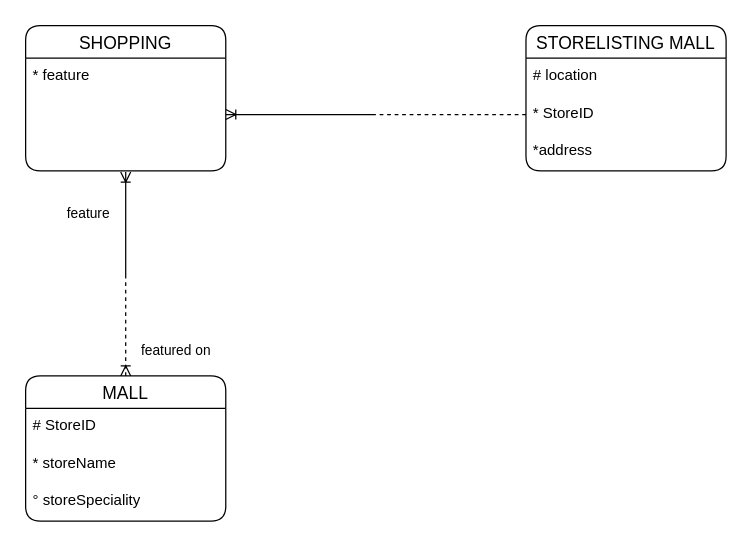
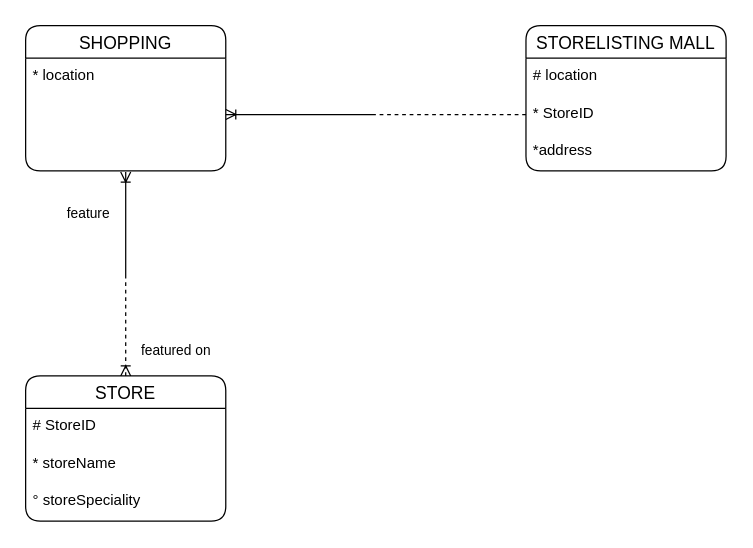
  <mxCell id="0" />
  <mxCell id="1" parent="0" />
  <mxCell id="2" value="SHOPPING" style="swimlane;fontStyle=0;childLayout=stackLayout;horizontal=1;startSize=26;horizontalStack=0;resizeParent=1;resizeParentMax=0;resizeLast=0;collapsible=1;marginBottom=0;align=center;fontSize=14;rounded=1;" vertex="1" parent="1"><mxGeometry x="20" y="20" width="160" height="116" as="geometry" /></mxCell>
- <mxCell id="3" value="* feature&#10;" style="text;strokeColor=none;fillColor=none;spacingLeft=4;spacingRight=4;overflow=hidden;rotatable=0;points=[[0,0.5],[1,0.5]];portConstraint=eastwest;fontSize=12;" vertex="1" parent="2"><mxGeometry y="26" width="160" height="30" as="geometry" /></mxCell>
+ <mxCell id="3" value="* location&#10;" style="text;strokeColor=none;fillColor=none;spacingLeft=4;spacingRight=4;overflow=hidden;rotatable=0;points=[[0,0.5],[1,0.5]];portConstraint=eastwest;fontSize=12;" vertex="1" parent="2"><mxGeometry y="26" width="160" height="30" as="geometry" /></mxCell>
  <mxCell id="4" value=" " style="text;strokeColor=none;fillColor=none;spacingLeft=4;spacingRight=4;overflow=hidden;rotatable=0;points=[[0,0.5],[1,0.5]];portConstraint=eastwest;fontSize=12;" vertex="1" parent="2"><mxGeometry y="56" width="160" height="30" as="geometry" /></mxCell>
  <mxCell id="5" value=" " style="text;strokeColor=none;fillColor=none;spacingLeft=4;spacingRight=4;overflow=hidden;rotatable=0;points=[[0,0.5],[1,0.5]];portConstraint=eastwest;fontSize=12;" vertex="1" parent="2"><mxGeometry y="86" width="160" height="30" as="geometry" /></mxCell>
  <mxCell id="6" value="STORELISTING MALL" style="swimlane;fontStyle=0;childLayout=stackLayout;horizontal=1;startSize=26;horizontalStack=0;resizeParent=1;resizeParentMax=0;resizeLast=0;collapsible=1;marginBottom=0;align=center;fontSize=14;rounded=1;" vertex="1" parent="1"><mxGeometry x="420" y="20" width="160" height="116" as="geometry" /></mxCell>
  <mxCell id="7" value="# location" style="text;strokeColor=none;fillColor=none;spacingLeft=4;spacingRight=4;overflow=hidden;rotatable=0;points=[[0,0.5],[1,0.5]];portConstraint=eastwest;fontSize=12;" vertex="1" parent="6"><mxGeometry y="26" width="160" height="30" as="geometry" /></mxCell>
  <mxCell id="8" value="* StoreID" style="text;strokeColor=none;fillColor=none;spacingLeft=4;spacingRight=4;overflow=hidden;rotatable=0;points=[[0,0.5],[1,0.5]];portConstraint=eastwest;fontSize=12;" vertex="1" parent="6"><mxGeometry y="56" width="160" height="30" as="geometry" /></mxCell>
  <mxCell id="9" value="*address" style="text;strokeColor=none;fillColor=none;spacingLeft=4;spacingRight=4;overflow=hidden;rotatable=0;points=[[0,0.5],[1,0.5]];portConstraint=eastwest;fontSize=12;" vertex="1" parent="6"><mxGeometry y="86" width="160" height="30" as="geometry" /></mxCell>
  <mxCell id="10" value="featured on" style="edgeStyle=orthogonalEdgeStyle;rounded=0;orthogonalLoop=1;jettySize=auto;html=1;exitX=0.5;exitY=0;exitDx=0;exitDy=0;dashed=1;startArrow=ERoneToMany;startFill=0;endArrow=none;endFill=0;" edge="1" parent="1" source="11"><mxGeometry x="-0.5" y="-40" relative="1" as="geometry"><mxPoint x="100" y="220" as="targetPoint" /><mxPoint as="offset" /></mxGeometry></mxCell>
- <mxCell id="11" value="MALL" style="swimlane;fontStyle=0;childLayout=stackLayout;horizontal=1;startSize=26;horizontalStack=0;resizeParent=1;resizeParentMax=0;resizeLast=0;collapsible=1;marginBottom=0;align=center;fontSize=14;rounded=1;" vertex="1" parent="1"><mxGeometry x="20" y="300" width="160" height="116" as="geometry" /></mxCell>
+ <mxCell id="11" value="STORE" style="swimlane;fontStyle=0;childLayout=stackLayout;horizontal=1;startSize=26;horizontalStack=0;resizeParent=1;resizeParentMax=0;resizeLast=0;collapsible=1;marginBottom=0;align=center;fontSize=14;rounded=1;" vertex="1" parent="1"><mxGeometry x="20" y="300" width="160" height="116" as="geometry" /></mxCell>
  <mxCell id="12" value="# StoreID" style="text;strokeColor=none;fillColor=none;spacingLeft=4;spacingRight=4;overflow=hidden;rotatable=0;points=[[0,0.5],[1,0.5]];portConstraint=eastwest;fontSize=12;" vertex="1" parent="11"><mxGeometry y="26" width="160" height="30" as="geometry" /></mxCell>
  <mxCell id="13" value="* storeName" style="text;strokeColor=none;fillColor=none;spacingLeft=4;spacingRight=4;overflow=hidden;rotatable=0;points=[[0,0.5],[1,0.5]];portConstraint=eastwest;fontSize=12;" vertex="1" parent="11"><mxGeometry y="56" width="160" height="30" as="geometry" /></mxCell>
  <mxCell id="14" value="° storeSpeciality" style="text;strokeColor=none;fillColor=none;spacingLeft=4;spacingRight=4;overflow=hidden;rotatable=0;points=[[0,0.5],[1,0.5]];portConstraint=eastwest;fontSize=12;" vertex="1" parent="11"><mxGeometry y="86" width="160" height="30" as="geometry" /></mxCell>
  <mxCell id="15" style="edgeStyle=orthogonalEdgeStyle;rounded=0;orthogonalLoop=1;jettySize=auto;html=1;exitX=1;exitY=0.5;exitDx=0;exitDy=0;endArrow=none;endFill=0;startArrow=ERoneToMany;startFill=0;" edge="1" parent="1" source="4"><mxGeometry relative="1" as="geometry"><mxPoint x="300" y="91" as="targetPoint" /></mxGeometry></mxCell>
  <mxCell id="16" style="edgeStyle=orthogonalEdgeStyle;rounded=0;orthogonalLoop=1;jettySize=auto;html=1;exitX=0;exitY=0.5;exitDx=0;exitDy=0;endArrow=none;endFill=0;dashed=1;" edge="1" parent="1" source="8"><mxGeometry relative="1" as="geometry"><mxPoint x="300" y="91" as="targetPoint" /></mxGeometry></mxCell>
  <mxCell id="17" value="feature" style="edgeStyle=orthogonalEdgeStyle;rounded=0;orthogonalLoop=1;jettySize=auto;html=1;exitX=0.5;exitY=1.033;exitDx=0;exitDy=0;endArrow=none;endFill=0;startArrow=ERoneToMany;startFill=0;exitPerimeter=0;" edge="1" parent="1" source="5"><mxGeometry x="-0.205" y="-30" relative="1" as="geometry"><mxPoint x="100" y="220" as="targetPoint" /><mxPoint x="80" y="190" as="sourcePoint" /><mxPoint as="offset" /></mxGeometry></mxCell>
